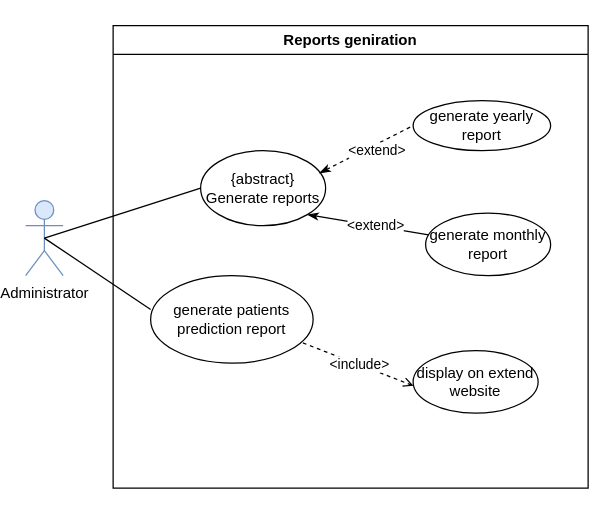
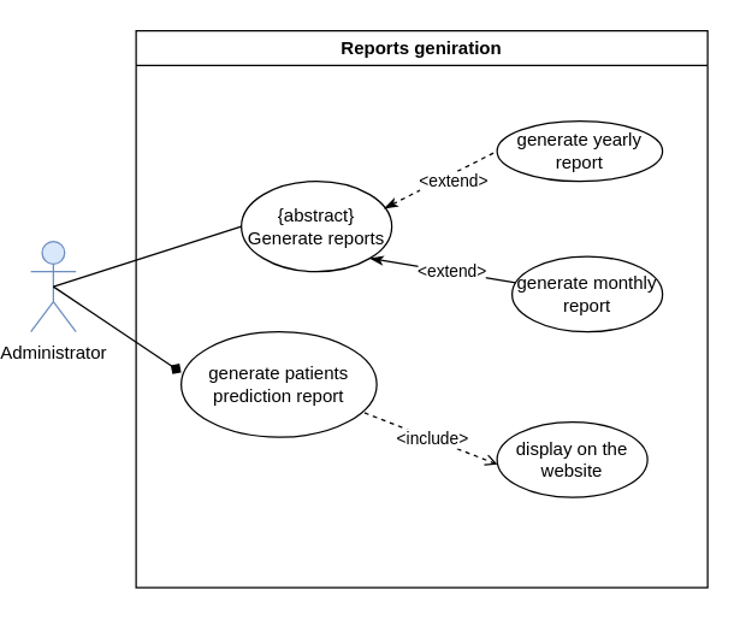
  <mxCell id="0" />
  <mxCell id="1" parent="0" />
  <mxCell id="2" value="generate monthly report" style="ellipse;whiteSpace=wrap;html=1;" parent="1" vertex="1"><mxGeometry x="340" y="170" width="100" height="50" as="geometry" /></mxCell>
  <mxCell id="3" value="generate yearly report" style="ellipse;whiteSpace=wrap;html=1;" parent="1" vertex="1"><mxGeometry x="330" y="80" width="110" height="40" as="geometry" /></mxCell>
  <mxCell id="4" value="{abstract}&lt;br&gt;Generate reports" style="ellipse;whiteSpace=wrap;html=1;" parent="1" vertex="1"><mxGeometry x="160" y="120" width="100" height="60" as="geometry" /></mxCell>
  <mxCell id="5" value="" style="endArrow=none;html=1;rounded=0;entryX=0;entryY=0.5;entryDx=0;entryDy=0;endFill=0;startArrow=classicThin;startFill=1;exitX=0.95;exitY=0.3;exitDx=0;exitDy=0;exitPerimeter=0;dashed=1;" parent="1" source="4" target="3" edge="1"><mxGeometry width="50" height="50" relative="1" as="geometry"><mxPoint x="259" y="160" as="sourcePoint" /><mxPoint x="350.75" y="305.5" as="targetPoint" /></mxGeometry></mxCell>
  <mxCell id="6" value="&amp;lt;extend&amp;gt;" style="edgeLabel;html=1;align=center;verticalAlign=middle;resizable=0;points=[];" parent="5" vertex="1" connectable="0"><mxGeometry x="-0.202" y="-2" relative="1" as="geometry"><mxPoint x="14" y="-5" as="offset" /></mxGeometry></mxCell>
  <mxCell id="7" value="Administrator" style="shape=umlActor;verticalLabelPosition=bottom;verticalAlign=top;html=1;outlineConnect=0;fillColor=#dae8fc;strokeColor=#6c8ebf;" parent="1" vertex="1"><mxGeometry x="20" y="160" width="30" height="60" as="geometry" /></mxCell>
  <mxCell id="8" value="" style="endArrow=none;html=1;rounded=0;exitX=0.5;exitY=0.5;exitDx=0;exitDy=0;exitPerimeter=0;entryX=0;entryY=0.5;entryDx=0;entryDy=0;" parent="1" source="7" target="4" edge="1"><mxGeometry width="50" height="50" relative="1" as="geometry"><mxPoint x="370" y="220" as="sourcePoint" /><mxPoint x="420" y="170" as="targetPoint" /></mxGeometry></mxCell>
- <mxCell id="9" value="" style="endArrow=none;html=1;rounded=0;entryX=0;entryY=0.386;entryDx=0;entryDy=0;entryPerimeter=0;exitX=0.5;exitY=0.5;exitDx=0;exitDy=0;exitPerimeter=0;" parent="1" source="7" target="11" edge="1"><mxGeometry width="50" height="50" relative="1" as="geometry"><mxPoint x="45" y="140" as="sourcePoint" /><mxPoint x="180" y="170" as="targetPoint" /></mxGeometry></mxCell>
+ <mxCell id="9" value="" style="endArrow=diamond;html=1;rounded=0;entryX=0;entryY=0.386;entryDx=0;entryDy=0;entryPerimeter=0;exitX=0.5;exitY=0.5;exitDx=0;exitDy=0;exitPerimeter=0;" parent="1" source="7" target="11" edge="1"><mxGeometry width="50" height="50" relative="1" as="geometry"><mxPoint x="45" y="140" as="sourcePoint" /><mxPoint x="180" y="170" as="targetPoint" /></mxGeometry></mxCell>
  <mxCell id="10" value="Reports geniration" style="swimlane;whiteSpace=wrap;html=1;" parent="1" vertex="1"><mxGeometry x="90" y="20" width="380" height="370" as="geometry" /></mxCell>
  <mxCell id="11" value="generate patients prediction report" style="ellipse;whiteSpace=wrap;html=1;" parent="10" vertex="1"><mxGeometry x="30" y="200" width="130" height="70" as="geometry" /></mxCell>
- <mxCell id="12" value="display on extend website" style="ellipse;whiteSpace=wrap;html=1;" vertex="1" parent="10"><mxGeometry x="240" y="260" width="100" height="50" as="geometry" /></mxCell>
+ <mxCell id="12" value="display on the website" style="ellipse;whiteSpace=wrap;html=1;" vertex="1" parent="10"><mxGeometry x="240" y="260" width="100" height="50" as="geometry" /></mxCell>
  <mxCell id="13" value="" style="endArrow=open;html=1;rounded=0;exitX=0.937;exitY=0.769;exitDx=0;exitDy=0;endFill=0;startArrow=none;startFill=0;exitPerimeter=0;entryX=0.003;entryY=0.563;entryDx=0;entryDy=0;entryPerimeter=0;dashed=1;" edge="1" parent="10" source="11" target="12"><mxGeometry width="50" height="50" relative="1" as="geometry"><mxPoint x="155" y="161" as="sourcePoint" /><mxPoint x="250" y="185" as="targetPoint" /></mxGeometry></mxCell>
  <mxCell id="14" value="&amp;lt;include&amp;gt;" style="edgeLabel;html=1;align=center;verticalAlign=middle;resizable=0;points=[];" vertex="1" connectable="0" parent="13"><mxGeometry x="0.011" y="-1" relative="1" as="geometry"><mxPoint y="-2" as="offset" /></mxGeometry></mxCell>
  <mxCell id="15" value="" style="endArrow=none;html=1;rounded=0;endFill=0;startArrow=classicThin;startFill=1;exitX=1;exitY=1;exitDx=0;exitDy=0;" edge="1" parent="1" source="4" target="2"><mxGeometry width="50" height="50" relative="1" as="geometry"><mxPoint x="265" y="148" as="sourcePoint" /><mxPoint x="340" y="110" as="targetPoint" /></mxGeometry></mxCell>
  <mxCell id="16" value="&amp;lt;extend&amp;gt;" style="edgeLabel;html=1;align=center;verticalAlign=middle;resizable=0;points=[];" vertex="1" connectable="0" parent="15"><mxGeometry x="-0.202" y="-2" relative="1" as="geometry"><mxPoint x="16" as="offset" /></mxGeometry></mxCell>
